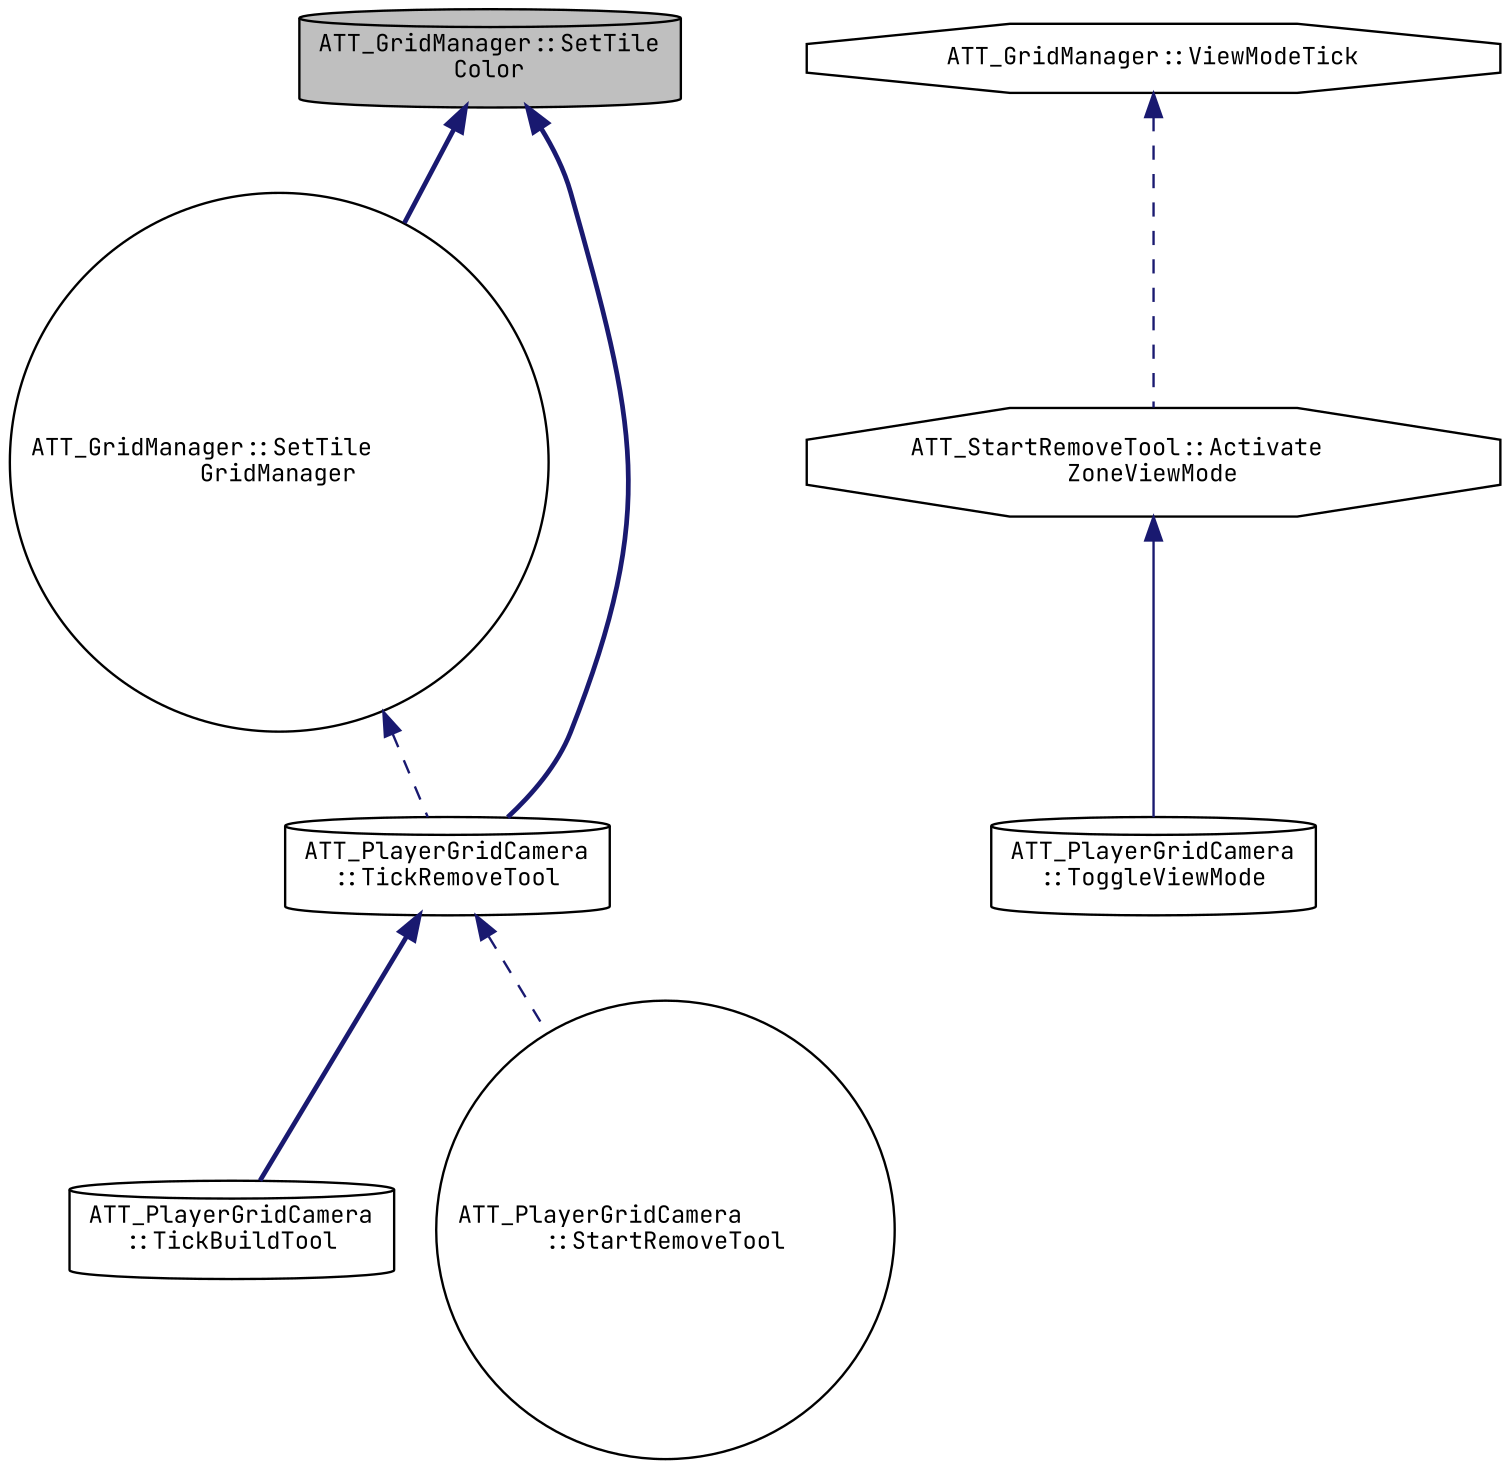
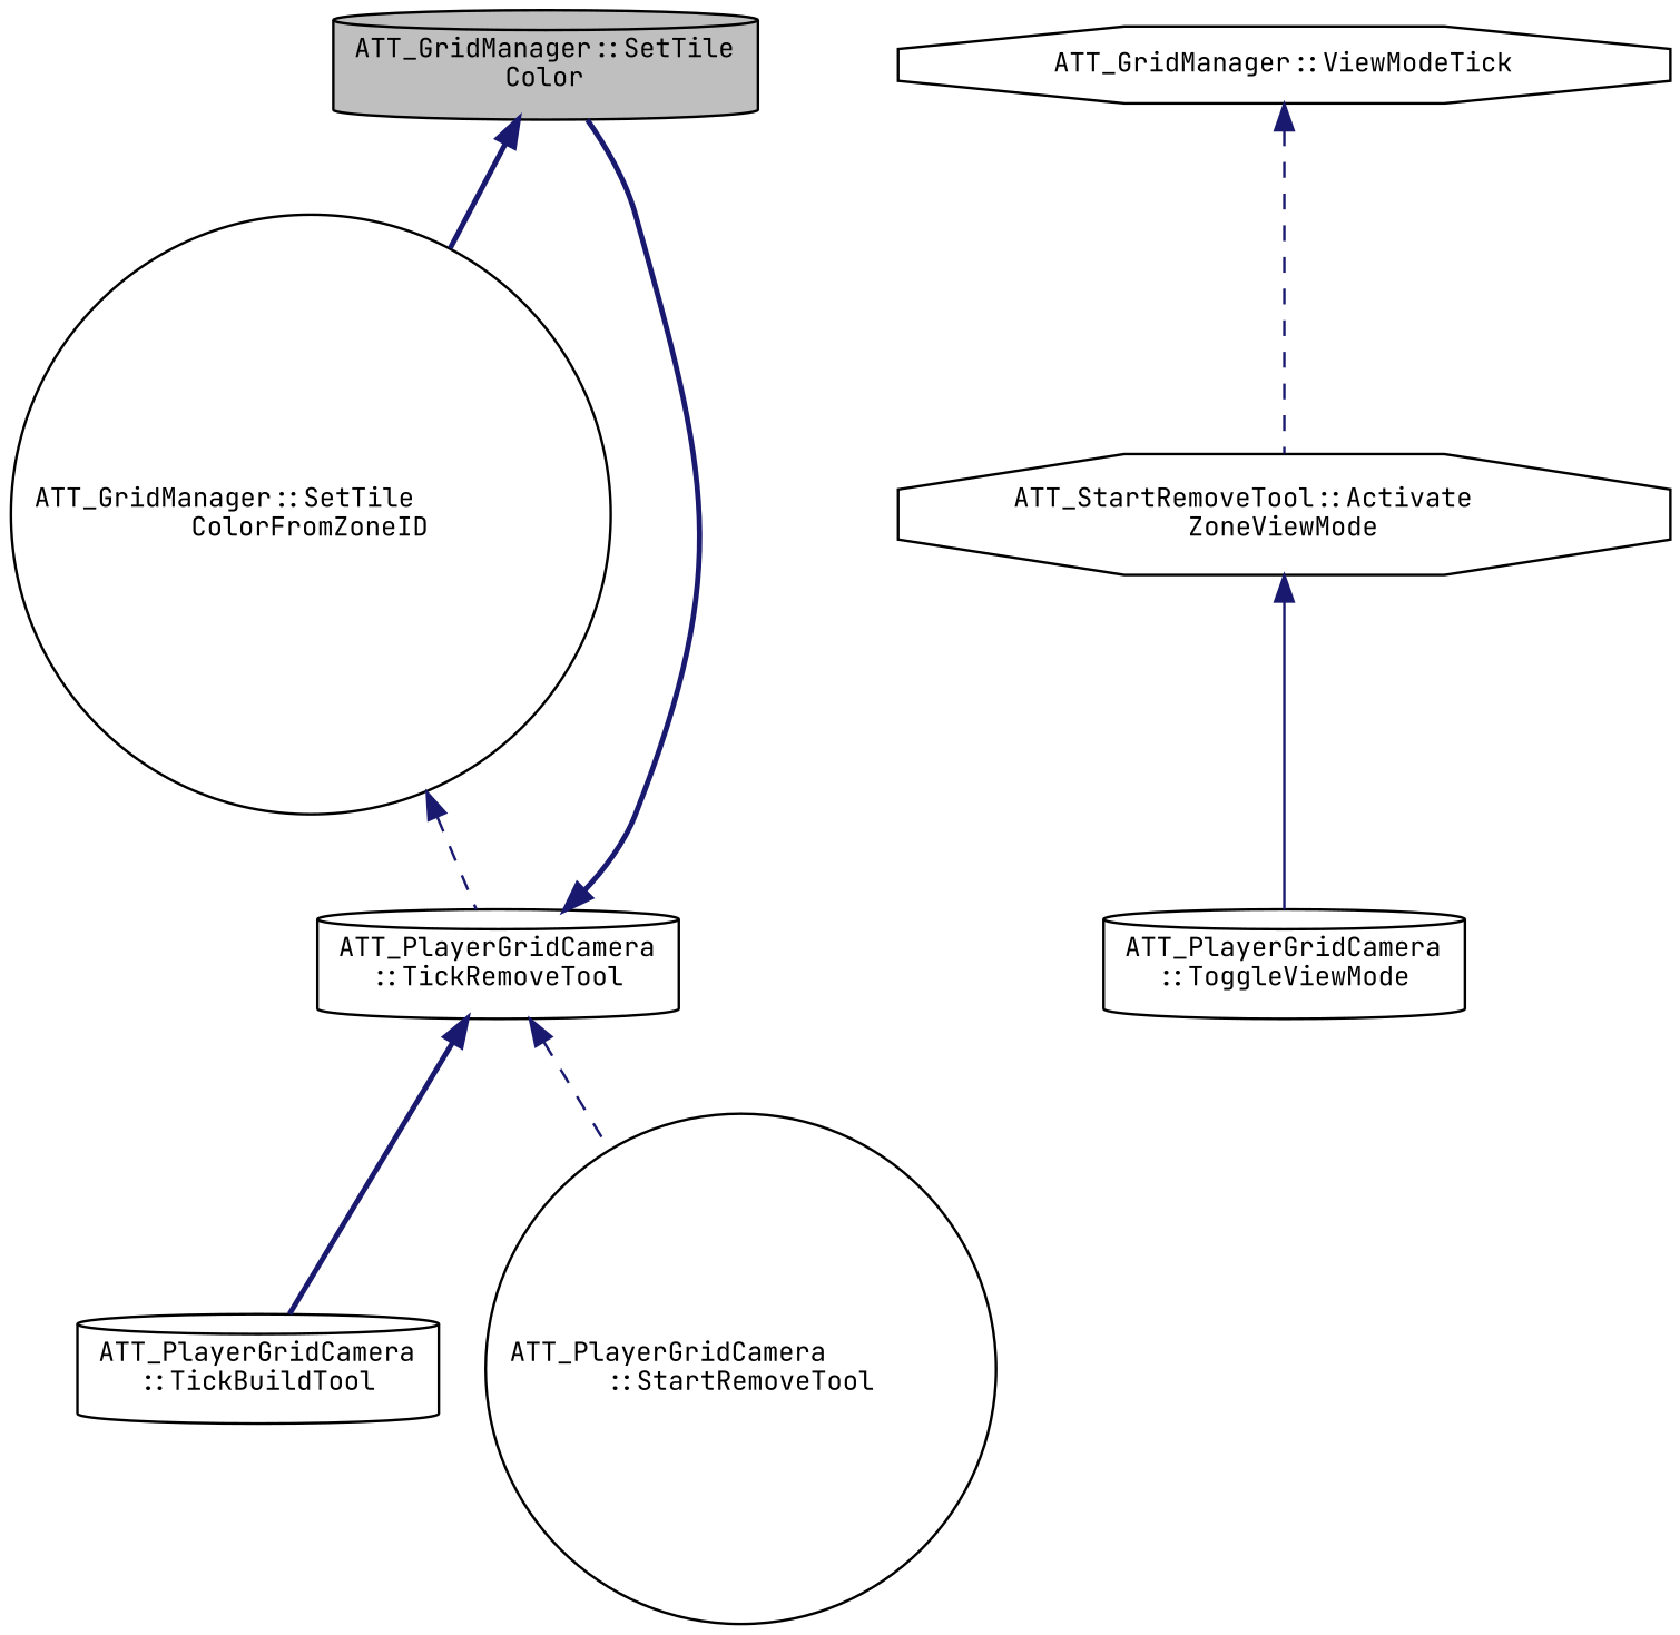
  digraph {
    fontname="JetBrains Mono"
    rankdir=TB
    node [color=black fillcolor=white fontname="JetBrains Mono" fontsize=10 shape=cylinder style=filled]
    edge [color=midnightblue dir=back fontname="JetBrains Mono" fontsize=10 labelfontname=Helvetica labelfontsize=10 style=bold]
    n1 [fillcolor=grey75 fontcolor=black height=0.2 label="ATT_GridManager::SetTile\lColor" width=0.4]
-   n2 [height=0.2 label="ATT_GridManager::SetTile\lGridManager" shape=circle width=0.4]
+   n2 [height=0.2 label="ATT_GridManager::SetTile\lColorFromZoneID" shape=circle width=0.4]
    n3 [height=0.2 label="ATT_PlayerGridCamera\l::TickRemoveTool" width=0.4]
    n4 [height=0.2 label="ATT_PlayerGridCamera\l::TickBuildTool" width=0.4]
    n5 [height=0.2 label="ATT_PlayerGridCamera\l::StartRemoveTool" shape=circle width=0.4]
    n6 [height=0.2 label="ATT_GridManager::ViewModeTick" shape=octagon width=0.4]
    n7 [height=0.2 label="ATT_StartRemoveTool::Activate\lZoneViewMode" shape=octagon width=0.4]
    n8 [height=0.2 label="ATT_PlayerGridCamera\l::ToggleViewMode" width=0.4]
    n1 -> n2
-   n1 -> n3
+   n3 -> n1
    n2 -> n3 [style=dashed]
    n3 -> n4
    n3 -> n5 [style=dashed]
    n6 -> n7 [style=dashed]
    n7 -> n8 [style=solid]
  }
